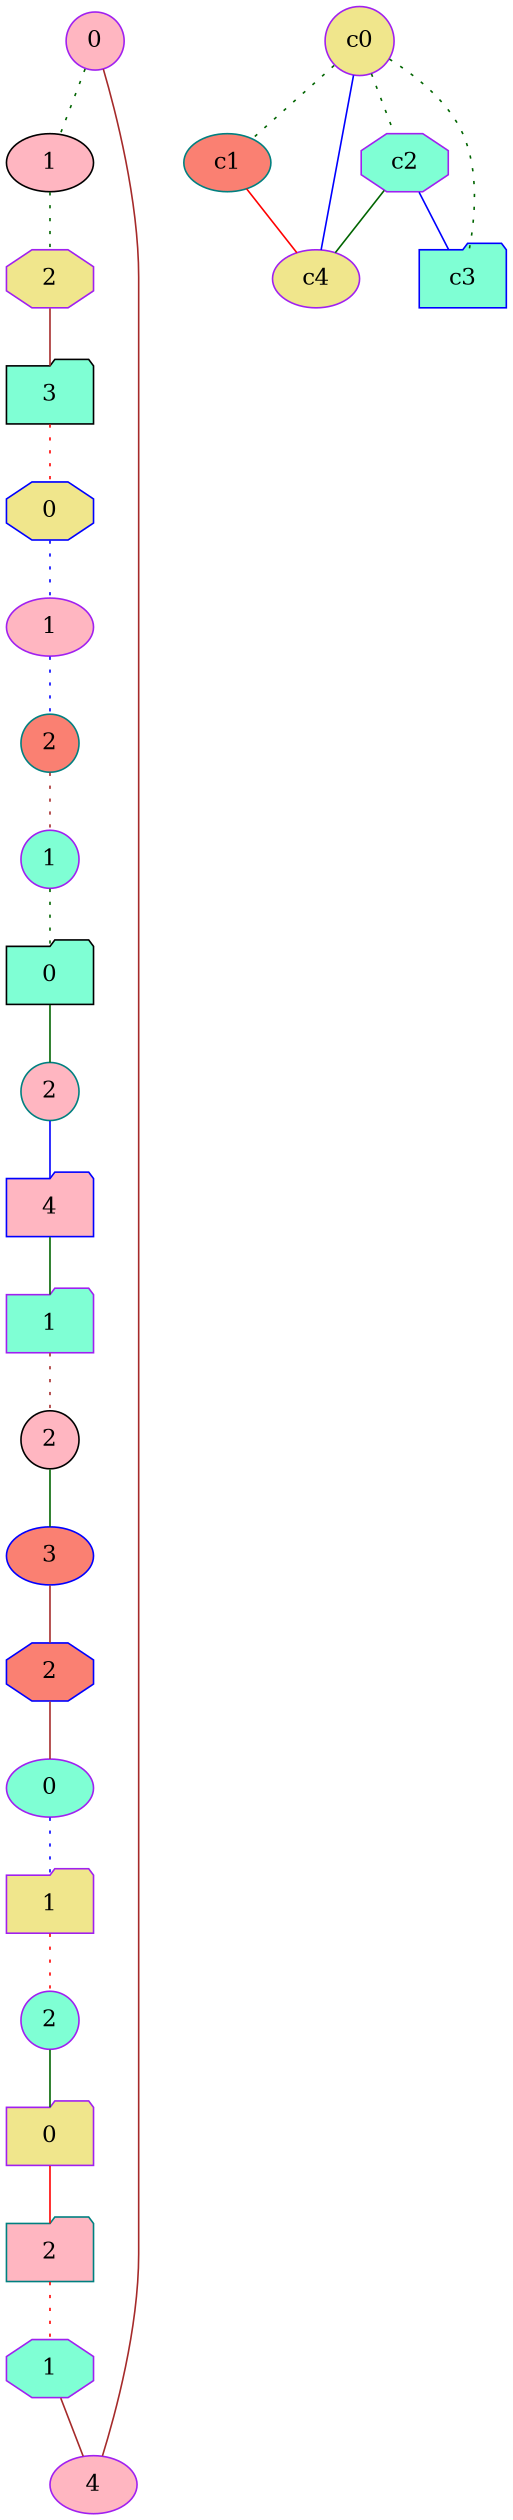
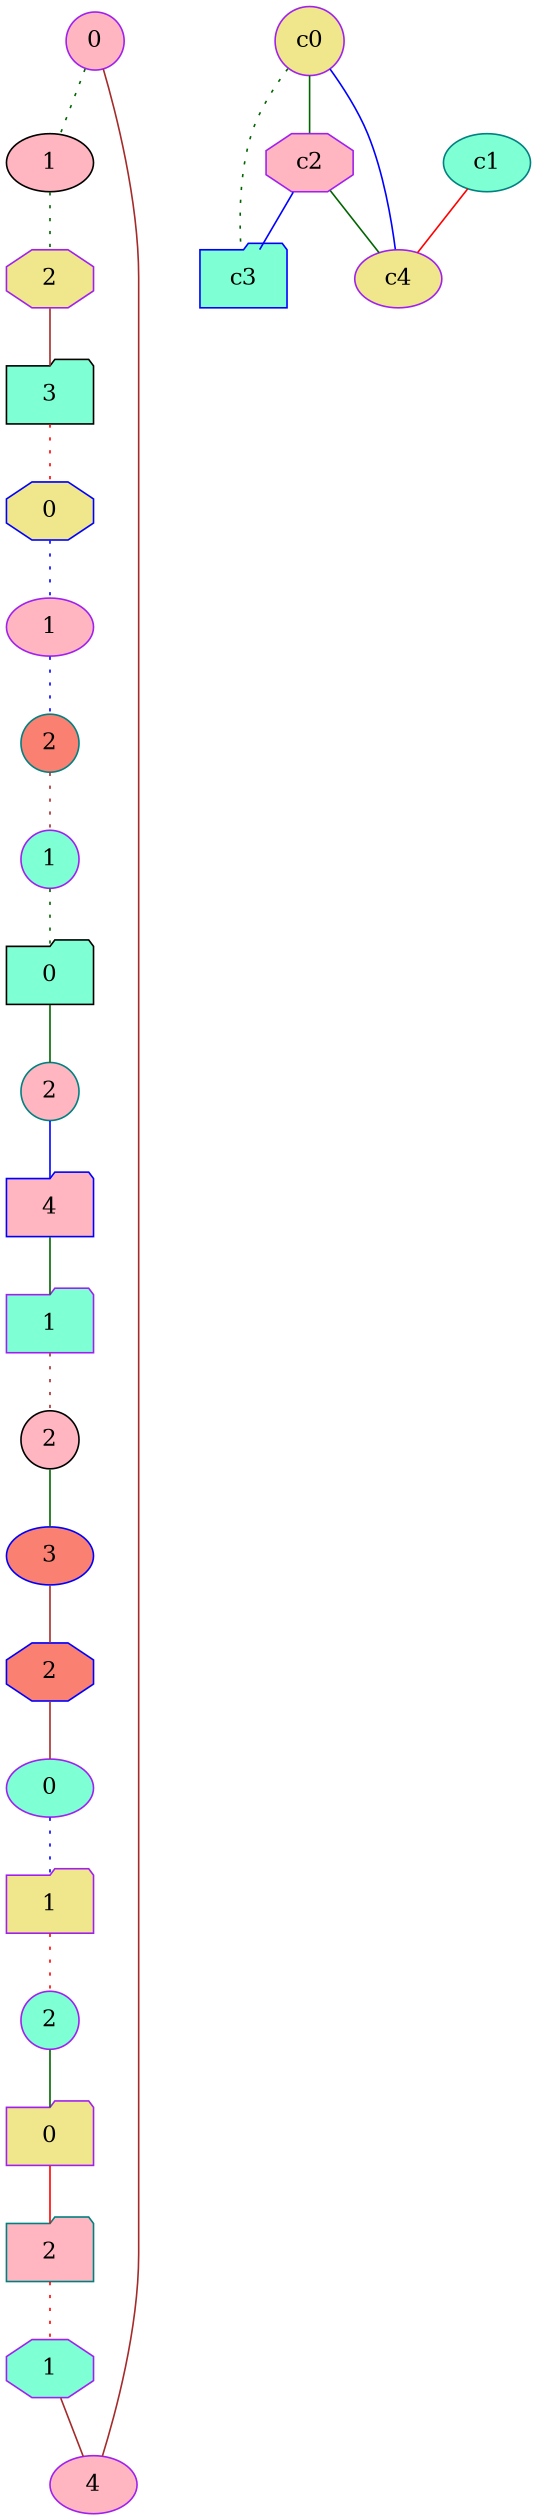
  graph {
    node [color=purple fillcolor=aquamarine shape=folder style=filled]
    edge [color=darkgreen]
    n1 [fillcolor=lightpink label=0 shape=circle]
    n2 [color=black fillcolor=lightpink label=1 shape=ellipse]
    n3 [fillcolor=lightpink label=4 shape=ellipse]
    n4 [fillcolor=khaki label=2 shape=octagon]
    n5 [color=black label=3]
    n6 [color=blue fillcolor=khaki label=0 shape=octagon]
    n7 [fillcolor=lightpink label=1 shape=ellipse]
    n8 [color=teal fillcolor=salmon label=2 shape=circle]
    n9 [label=1 shape=circle]
    n10 [color=black label=0]
    n11 [color=teal fillcolor=lightpink label=2 shape=circle]
    n12 [color=blue fillcolor=lightpink label=4]
    n13 [label=1]
    n14 [color=black fillcolor=lightpink label=2 shape=circle]
    n15 [color=blue fillcolor=salmon label=3 shape=ellipse]
    n16 [color=blue fillcolor=salmon label=2 shape=octagon]
    n17 [label=0 shape=ellipse]
    n18 [fillcolor=khaki label=1]
    n19 [label=2 shape=circle]
    n20 [fillcolor=khaki label=0]
    n21 [color=teal fillcolor=lightpink label=2]
    n22 [label=1 shape=octagon]
    c0 [fillcolor=khaki shape=circle]
-   c1 [color=teal fillcolor=salmon shape=ellipse]
-   c2 [shape=octagon]
+   c1 [color=teal shape=ellipse]
+   c2 [fillcolor=lightpink shape=octagon]
    c3 [color=blue]
    c4 [fillcolor=khaki shape=ellipse]
    n1 -- n2 [style=dotted]
    n1 -- n3 [color=brown]
    n2 -- n4 [style=dotted]
    n4 -- n5 [color=brown]
    n5 -- n6 [color=red style=dotted]
    n6 -- n7 [color=blue style=dotted]
    n7 -- n8 [color=blue style=dotted]
    n8 -- n9 [color=brown style=dotted]
    n9 -- n10 [style=dotted]
    n10 -- n11
    n11 -- n12 [color=blue]
    n12 -- n13
    n13 -- n14 [color=brown style=dotted]
    n14 -- n15
    n15 -- n16 [color=brown]
    n16 -- n17 [color=brown]
    n17 -- n18 [color=blue style=dotted]
    n18 -- n19 [color=red style=dotted]
    n19 -- n20
    n20 -- n21 [color=red]
    n21 -- n22 [color=red style=dotted]
    n22 -- n3 [color=brown]
-   c0 -- c1 [style=dotted]
-   c0 -- c2 [style=dotted]
+   c0 -- c2
    c0 -- c3 [style=dotted]
    c0 -- c4 [color=blue]
    c1 -- c4 [color=red]
    c2 -- c3 [color=blue]
    c2 -- c4
  }
